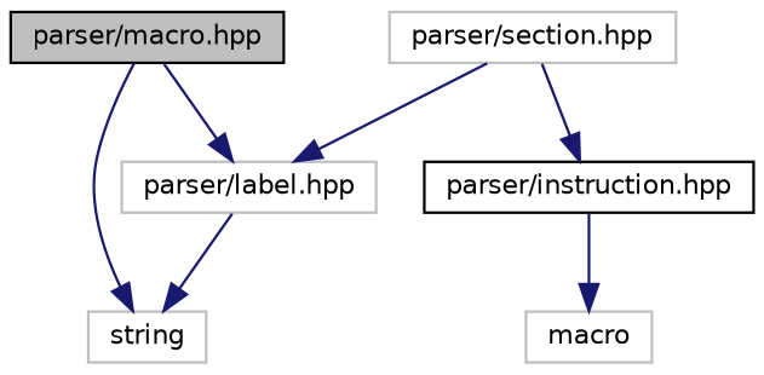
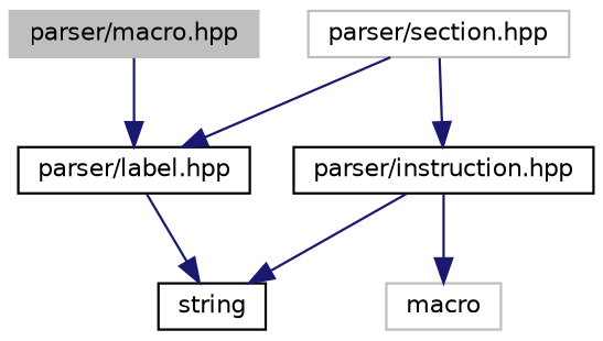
  digraph {
    node [color=black fillcolor=white fontname=Helvetica fontsize=10 shape=record style=filled]
    edge [color=midnightblue fontname=Helvetica fontsize=10 labelfontname=Helvetica labelfontsize=10 style=solid]
-   n1 [fillcolor=grey75 fontcolor=black height=0.2 label="parser/macro.hpp" width=0.4]
-   n2 [color=grey75 height=0.2 label="parser/label.hpp" width=0.4]
+   n1 [color=grey75 fillcolor=grey75 fontcolor=black height=0.2 label="parser/macro.hpp" width=0.4]
+   n2 [height=0.2 label="parser/label.hpp" width=0.4]
    n3 [color=grey75 height=0.2 label="parser/section.hpp" width=0.4]
    n4 [height=0.2 label="parser/instruction.hpp" width=0.4]
-   n5 [color=grey75 height=0.2 label=string width=0.4]
+   n5 [height=0.2 label=string width=0.4]
    n6 [color=grey75 height=0.2 label=macro width=0.4]
    n1 -> n2
    n2 -> n5
    n3 -> n2
    n3 -> n4
-   n1 -> n5
+   n4 -> n5
    n4 -> n6
  }
